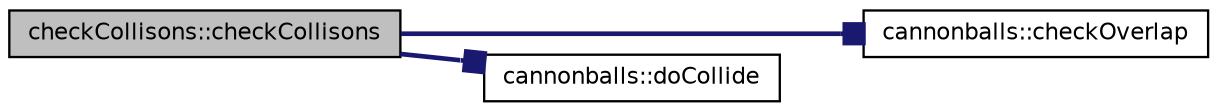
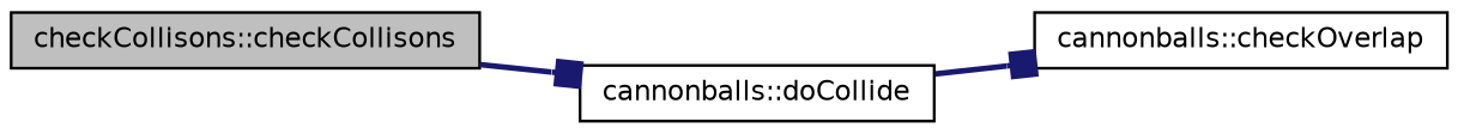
  digraph {
    rankdir=LR
    node [color=black fillcolor=white fontname=Helvetica fontsize=10 shape=record style=filled]
    edge [arrowhead=box color=midnightblue fontname=Helvetica fontsize=10 labelfontname=Helvetica labelfontsize=10 style=bold]
    n1 [fillcolor=grey75 fontcolor=black height=0.2 label="checkCollisons::checkCollisons" width=0.4]
    n2 [height=0.2 label="cannonballs::checkOverlap" width=0.4]
    n3 [height=0.2 label="cannonballs::doCollide" width=0.4]
-   n1 -> n2
+   n3 -> n2
    n1 -> n3
  }
